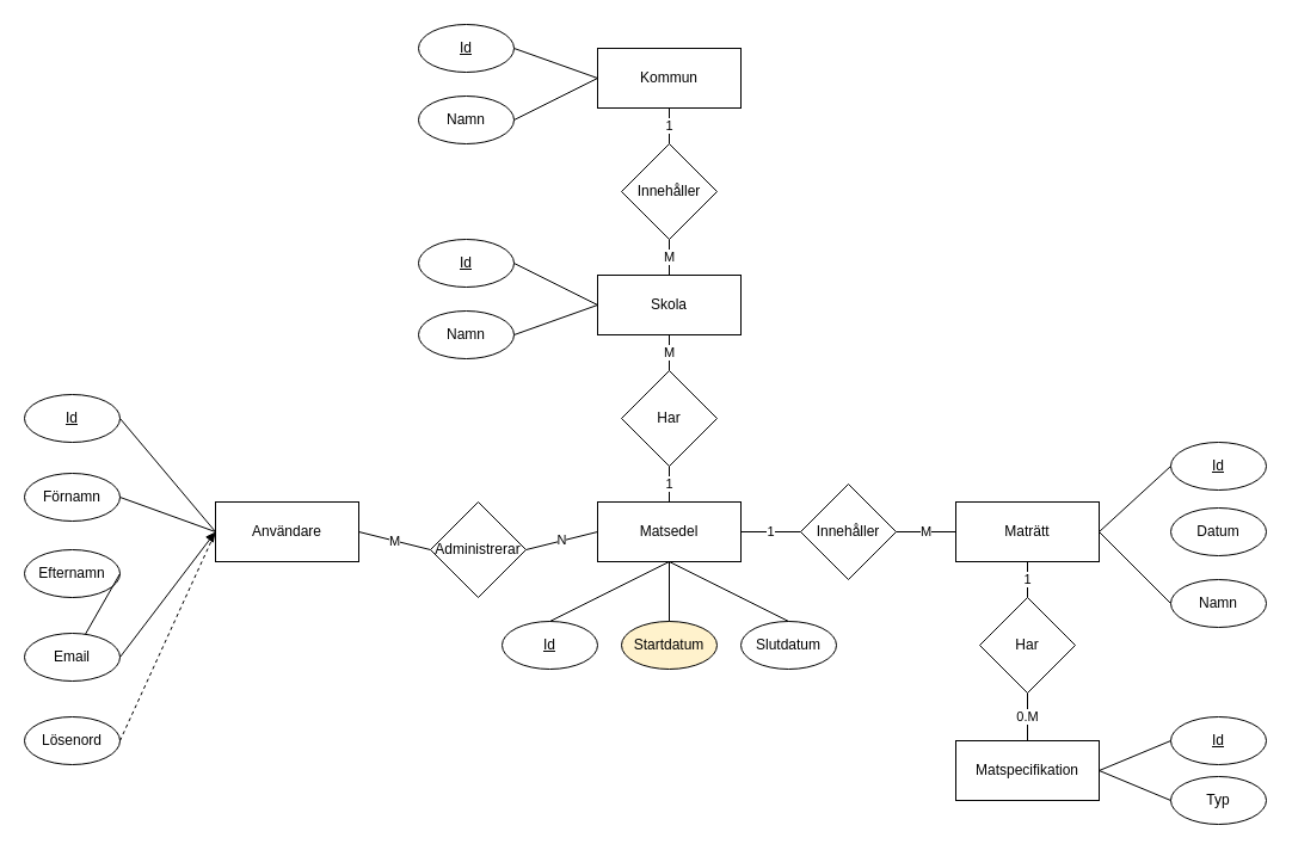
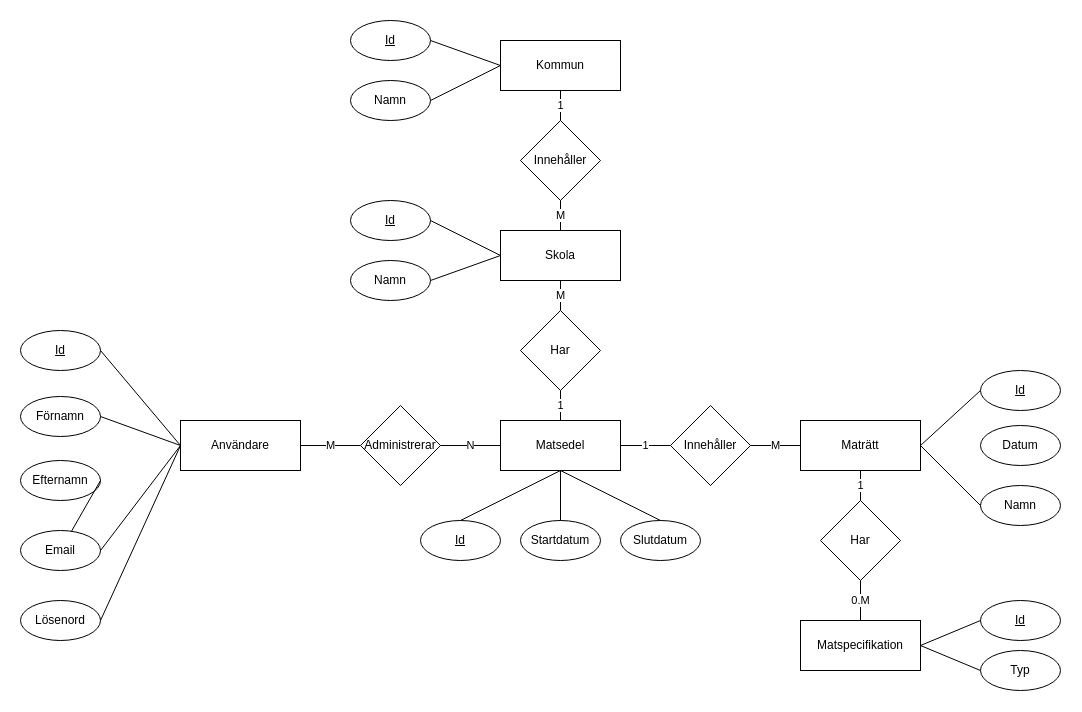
  <mxCell id="0" />
  <mxCell id="1" parent="0" />
  <mxCell id="2" value="Matsedel" style="rounded=0;whiteSpace=wrap;html=1;" vertex="1" parent="1"><mxGeometry x="500" y="420" width="120" height="50" as="geometry" /></mxCell>
  <mxCell id="3" value="Maträtt" style="rounded=0;whiteSpace=wrap;html=1;" vertex="1" parent="1"><mxGeometry x="800" y="420" width="120" height="50" as="geometry" /></mxCell>
  <mxCell id="4" value="Matspecifikation" style="rounded=0;whiteSpace=wrap;html=1;" vertex="1" parent="1"><mxGeometry x="800" y="620" width="120" height="50" as="geometry" /></mxCell>
  <mxCell id="5" value="Skola" style="rounded=0;whiteSpace=wrap;html=1;" vertex="1" parent="1"><mxGeometry x="500" width="120" height="50" as="geometry" y="230" /></mxCell>
  <mxCell id="6" value="Kommun" style="rounded=0;whiteSpace=wrap;html=1;" vertex="1" parent="1"><mxGeometry x="500" y="40" width="120" height="50" as="geometry" /></mxCell>
  <mxCell id="7" value="Användare" style="rounded=0;whiteSpace=wrap;html=1;" vertex="1" parent="1"><mxGeometry x="180" y="420" width="120" height="50" as="geometry" /></mxCell>
  <mxCell id="8" value="Innehåller" style="rhombus;whiteSpace=wrap;html=1;" vertex="1" parent="1"><mxGeometry x="670" y="405" width="80" height="80" as="geometry" /></mxCell>
  <mxCell id="9" value="1" style="endArrow=none;html=1;exitX=0;exitY=0.5;exitDx=0;exitDy=0;entryX=1;entryY=0.5;entryDx=0;entryDy=0;" edge="1" parent="1" source="8" target="2"><mxGeometry width="50" height="50" relative="1" as="geometry"><mxPoint x="530" y="500" as="sourcePoint" /><mxPoint x="580" y="450" as="targetPoint" /></mxGeometry></mxCell>
  <mxCell id="10" value="M" style="endArrow=none;html=1;exitX=1;exitY=0.5;exitDx=0;exitDy=0;entryX=0;entryY=0.5;entryDx=0;entryDy=0;" edge="1" parent="1" source="8" target="3"><mxGeometry width="50" height="50" relative="1" as="geometry"><mxPoint x="530" y="500" as="sourcePoint" /><mxPoint x="580" y="450" as="targetPoint" /></mxGeometry></mxCell>
  <mxCell id="11" value="Har" style="rhombus;whiteSpace=wrap;html=1;" vertex="1" parent="1"><mxGeometry x="520" y="310" width="80" height="80" as="geometry" /></mxCell>
  <mxCell id="12" value="1" style="endArrow=none;html=1;exitX=0.5;exitY=1;exitDx=0;exitDy=0;entryX=0.5;entryY=0;entryDx=0;entryDy=0;" edge="1" parent="1" source="11" target="2"><mxGeometry width="50" height="50" relative="1" as="geometry"><mxPoint x="530" y="640" as="sourcePoint" /><mxPoint x="556" y="472" as="targetPoint" /></mxGeometry></mxCell>
  <mxCell id="13" value="Innehåller" style="rhombus;whiteSpace=wrap;html=1;" vertex="1" parent="1"><mxGeometry x="520" y="120" width="80" height="80" as="geometry" /></mxCell>
  <mxCell id="14" value="1" style="endArrow=none;html=1;" edge="1" parent="1" target="6"><mxGeometry width="50" height="50" relative="1" as="geometry"><mxPoint x="560" y="120" as="sourcePoint" /><mxPoint x="560" y="820" as="targetPoint" /></mxGeometry></mxCell>
  <mxCell id="15" value="M" style="endArrow=none;html=1;exitX=0.5;exitY=0;exitDx=0;exitDy=0;" edge="1" parent="1" source="5"><mxGeometry width="50" height="50" relative="1" as="geometry"><mxPoint x="530" y="880" as="sourcePoint" /><mxPoint x="560" y="200" as="targetPoint" /></mxGeometry></mxCell>
- <mxCell id="16" value="Administrerar" style="rhombus;whiteSpace=wrap;html=1;" vertex="1" parent="1"><mxGeometry x="360" y="420" width="80" height="80" as="geometry" /></mxCell>
+ <mxCell id="16" value="Administrerar" style="rhombus;whiteSpace=wrap;html=1;" vertex="1" parent="1"><mxGeometry x="360" y="405" width="80" height="80" as="geometry" /></mxCell>
  <mxCell id="17" value="M" style="endArrow=none;html=1;exitX=1;exitY=0.5;exitDx=0;exitDy=0;entryX=0;entryY=0.5;entryDx=0;entryDy=0;" edge="1" parent="1" source="7" target="16"><mxGeometry width="50" height="50" relative="1" as="geometry"><mxPoint x="530" y="550" as="sourcePoint" /><mxPoint x="580" y="500" as="targetPoint" /></mxGeometry></mxCell>
  <mxCell id="18" value="N" style="endArrow=none;html=1;entryX=0;entryY=0.5;entryDx=0;entryDy=0;exitX=1;exitY=0.5;exitDx=0;exitDy=0;" edge="1" parent="1" source="16" target="2"><mxGeometry width="50" height="50" relative="1" as="geometry"><mxPoint x="530" y="560" as="sourcePoint" /><mxPoint x="580" y="510" as="targetPoint" /></mxGeometry></mxCell>
  <mxCell id="19" value="Har" style="rhombus;whiteSpace=wrap;html=1;" vertex="1" parent="1"><mxGeometry x="820" y="500" width="80" height="80" as="geometry" /></mxCell>
  <mxCell id="20" value="1" style="endArrow=none;html=1;exitX=0.5;exitY=0;exitDx=0;exitDy=0;entryX=0.5;entryY=1;entryDx=0;entryDy=0;" edge="1" parent="1" source="19"><mxGeometry width="50" height="50" relative="1" as="geometry"><mxPoint x="830" y="640" as="sourcePoint" /><mxPoint x="860" y="470" as="targetPoint" /></mxGeometry></mxCell>
  <mxCell id="21" value="M" style="endArrow=none;html=1;exitX=0.5;exitY=0;exitDx=0;exitDy=0;entryX=0.5;entryY=1;entryDx=0;entryDy=0;" edge="1" parent="1" source="11" target="5"><mxGeometry width="50" height="50" relative="1" as="geometry"><mxPoint x="570" y="250" as="sourcePoint" /><mxPoint x="570" y="210" as="targetPoint" /></mxGeometry></mxCell>
  <mxCell id="22" value="&lt;u&gt;Id&lt;/u&gt;" style="ellipse;whiteSpace=wrap;html=1;" vertex="1" parent="1"><mxGeometry x="350" y="20" width="80" height="40" as="geometry" /></mxCell>
  <mxCell id="23" value="" style="endArrow=none;html=1;entryX=1;entryY=0.5;entryDx=0;entryDy=0;exitX=0;exitY=0.5;exitDx=0;exitDy=0;" edge="1" parent="1" source="6" target="22"><mxGeometry width="50" height="50" relative="1" as="geometry"><mxPoint x="520" y="380" as="sourcePoint" /><mxPoint x="570" y="330" as="targetPoint" /></mxGeometry></mxCell>
  <mxCell id="24" value="Namn" style="ellipse;whiteSpace=wrap;html=1;" vertex="1" parent="1"><mxGeometry x="350" y="80" width="80" height="40" as="geometry" /></mxCell>
  <mxCell id="25" value="" style="endArrow=none;html=1;entryX=0;entryY=0.5;entryDx=0;entryDy=0;exitX=1;exitY=0.5;exitDx=0;exitDy=0;" edge="1" parent="1" source="24" target="6"><mxGeometry width="50" height="50" relative="1" as="geometry"><mxPoint x="630" y="75" as="sourcePoint" /><mxPoint x="690" y="75" as="targetPoint" /></mxGeometry></mxCell>
  <mxCell id="26" value="&lt;u&gt;Id&lt;/u&gt;" style="ellipse;whiteSpace=wrap;html=1;" vertex="1" parent="1"><mxGeometry x="350" y="200" width="80" height="40" as="geometry" /></mxCell>
  <mxCell id="27" value="" style="endArrow=none;html=1;entryX=1;entryY=0.5;entryDx=0;entryDy=0;" edge="1" parent="1" target="26"><mxGeometry width="50" height="50" relative="1" as="geometry"><mxPoint x="500" y="255" as="sourcePoint" /><mxPoint x="570" y="520" as="targetPoint" /></mxGeometry></mxCell>
  <mxCell id="28" value="Namn" style="ellipse;whiteSpace=wrap;html=1;" vertex="1" parent="1"><mxGeometry x="350" y="260" width="80" height="40" as="geometry" /></mxCell>
  <mxCell id="29" value="" style="endArrow=none;html=1;entryX=0;entryY=0.5;entryDx=0;entryDy=0;exitX=1;exitY=0.5;exitDx=0;exitDy=0;" edge="1" parent="1" source="28"><mxGeometry width="50" height="50" relative="1" as="geometry"><mxPoint x="630" y="265" as="sourcePoint" /><mxPoint x="500" y="255" as="targetPoint" /></mxGeometry></mxCell>
  <mxCell id="30" value="&lt;u&gt;Id&lt;/u&gt;" style="ellipse;whiteSpace=wrap;html=1;" vertex="1" parent="1"><mxGeometry x="20" y="330" width="80" height="40" as="geometry" /></mxCell>
  <mxCell id="31" value="Förnamn" style="ellipse;whiteSpace=wrap;html=1;" vertex="1" parent="1"><mxGeometry x="20" y="396" width="80" height="40" as="geometry" /></mxCell>
  <mxCell id="32" value="Efternamn" style="ellipse;whiteSpace=wrap;html=1;" vertex="1" parent="1"><mxGeometry x="20" y="460" width="80" height="40" as="geometry" /></mxCell>
  <mxCell id="33" value="Email" style="ellipse;whiteSpace=wrap;html=1;" vertex="1" parent="1"><mxGeometry x="20" y="530" width="80" height="40" as="geometry" /></mxCell>
  <mxCell id="34" value="Lösenord" style="ellipse;whiteSpace=wrap;html=1;" vertex="1" parent="1"><mxGeometry x="20" y="600" width="80" height="40" as="geometry" /></mxCell>
  <mxCell id="35" value="" style="endArrow=none;html=1;exitX=1;exitY=0.5;exitDx=0;exitDy=0;entryX=0;entryY=0.5;entryDx=0;entryDy=0;" edge="1" parent="1" source="30" target="7"><mxGeometry width="50" height="50" relative="1" as="geometry"><mxPoint x="520" y="530" as="sourcePoint" /><mxPoint x="570" y="480" as="targetPoint" /></mxGeometry></mxCell>
  <mxCell id="36" value="" style="endArrow=none;html=1;exitX=1;exitY=0.5;exitDx=0;exitDy=0;entryX=0;entryY=0.5;entryDx=0;entryDy=0;" edge="1" parent="1" source="31" target="7"><mxGeometry width="50" height="50" relative="1" as="geometry"><mxPoint x="520" y="530" as="sourcePoint" /><mxPoint x="570" y="480" as="targetPoint" /></mxGeometry></mxCell>
  <mxCell id="37" value="" style="endArrow=none;html=1;exitX=1;exitY=0.5;exitDx=0;exitDy=0;" edge="1" parent="1" source="32" target="33"><mxGeometry width="50" height="50" relative="1" as="geometry"><mxPoint x="520" y="530" as="sourcePoint" /><mxPoint x="570" y="480" as="targetPoint" /></mxGeometry></mxCell>
- <mxCell id="38" value="" style="endArrow=block;html=1;exitX=1;exitY=0.5;exitDx=0;exitDy=0;entryX=0;entryY=0.5;entryDx=0;entryDy=0;" edge="1" parent="1" source="33" target="7"><mxGeometry width="50" height="50" relative="1" as="geometry"><mxPoint x="520" y="530" as="sourcePoint" /><mxPoint x="180" y="450" as="targetPoint" /></mxGeometry></mxCell>
- <mxCell id="39" value="" style="endArrow=none;html=1;exitX=1;exitY=0.5;exitDx=0;exitDy=0;entryX=0;entryY=0.5;entryDx=0;entryDy=0;dashed=1;" edge="1" parent="1" source="34" target="7"><mxGeometry width="50" height="50" relative="1" as="geometry"><mxPoint x="520" y="530" as="sourcePoint" /><mxPoint x="570" y="480" as="targetPoint" /></mxGeometry></mxCell>
+ <mxCell id="38" value="" style="endArrow=none;html=1;exitX=1;exitY=0.5;exitDx=0;exitDy=0;entryX=0;entryY=0.5;entryDx=0;entryDy=0;" edge="1" parent="1" source="33" target="7"><mxGeometry width="50" height="50" relative="1" as="geometry"><mxPoint x="520" y="530" as="sourcePoint" /><mxPoint x="180" y="450" as="targetPoint" /></mxGeometry></mxCell>
+ <mxCell id="39" value="" style="endArrow=none;html=1;exitX=1;exitY=0.5;exitDx=0;exitDy=0;entryX=0;entryY=0.5;entryDx=0;entryDy=0;" edge="1" parent="1" source="34" target="7"><mxGeometry width="50" height="50" relative="1" as="geometry"><mxPoint x="520" y="530" as="sourcePoint" /><mxPoint x="570" y="480" as="targetPoint" /></mxGeometry></mxCell>
  <mxCell id="40" value="&lt;u&gt;Id&lt;/u&gt;" style="ellipse;whiteSpace=wrap;html=1;" vertex="1" parent="1"><mxGeometry x="420" y="520" width="80" height="40" as="geometry" /></mxCell>
  <mxCell id="41" value="" style="endArrow=none;html=1;exitX=0.5;exitY=0;exitDx=0;exitDy=0;entryX=0.5;entryY=1;entryDx=0;entryDy=0;" edge="1" parent="1" source="40" target="2"><mxGeometry width="50" height="50" relative="1" as="geometry"><mxPoint x="500" y="530" as="sourcePoint" /><mxPoint x="550" y="480" as="targetPoint" /></mxGeometry></mxCell>
- <mxCell id="42" value="Startdatum" style="ellipse;whiteSpace=wrap;html=1;fillColor=#fff2cc;" vertex="1" parent="1"><mxGeometry x="520" y="520" width="80" height="40" as="geometry" /></mxCell>
+ <mxCell id="42" value="Startdatum" style="ellipse;whiteSpace=wrap;html=1;" vertex="1" parent="1"><mxGeometry x="520" y="520" width="80" height="40" as="geometry" /></mxCell>
  <mxCell id="43" value="Slutdatum" style="ellipse;whiteSpace=wrap;html=1;" vertex="1" parent="1"><mxGeometry x="620" y="520" width="80" height="40" as="geometry" /></mxCell>
  <mxCell id="44" value="" style="endArrow=none;html=1;exitX=0.5;exitY=0;exitDx=0;exitDy=0;entryX=0.5;entryY=1;entryDx=0;entryDy=0;" edge="1" parent="1" source="42" target="2"><mxGeometry width="50" height="50" relative="1" as="geometry"><mxPoint x="500" y="530" as="sourcePoint" /><mxPoint x="550" y="480" as="targetPoint" /></mxGeometry></mxCell>
  <mxCell id="45" value="" style="endArrow=none;html=1;exitX=0.5;exitY=0;exitDx=0;exitDy=0;entryX=0.5;entryY=1;entryDx=0;entryDy=0;" edge="1" parent="1" source="43" target="2"><mxGeometry width="50" height="50" relative="1" as="geometry"><mxPoint x="500" y="530" as="sourcePoint" /><mxPoint x="550" y="480" as="targetPoint" /></mxGeometry></mxCell>
  <mxCell id="46" value="&lt;u&gt;Id&lt;/u&gt;" style="ellipse;whiteSpace=wrap;html=1;" vertex="1" parent="1"><mxGeometry x="980" y="370" width="80" height="40" as="geometry" /></mxCell>
  <mxCell id="47" value="Datum" style="ellipse;whiteSpace=wrap;html=1;" vertex="1" parent="1"><mxGeometry x="980" y="425" width="80" height="40" as="geometry" /></mxCell>
  <mxCell id="48" value="Namn" style="ellipse;whiteSpace=wrap;html=1;" vertex="1" parent="1"><mxGeometry x="980" y="485" width="80" height="40" as="geometry" /></mxCell>
  <mxCell id="49" value="" style="endArrow=none;html=1;entryX=0;entryY=0.5;entryDx=0;entryDy=0;exitX=1;exitY=0.5;exitDx=0;exitDy=0;" edge="1" parent="1" source="3" target="46"><mxGeometry width="50" height="50" relative="1" as="geometry"><mxPoint x="630" y="530" as="sourcePoint" /><mxPoint x="680" y="480" as="targetPoint" /></mxGeometry></mxCell>
  <mxCell id="50" value="" style="endArrow=none;html=1;entryX=0;entryY=0.5;entryDx=0;entryDy=0;exitX=1;exitY=0.5;exitDx=0;exitDy=0;" edge="1" parent="1" source="3" target="48"><mxGeometry width="50" height="50" relative="1" as="geometry"><mxPoint x="630" y="530" as="sourcePoint" /><mxPoint x="680" y="480" as="targetPoint" /></mxGeometry></mxCell>
  <mxCell id="51" value="&lt;u&gt;Id&lt;/u&gt;" style="ellipse;whiteSpace=wrap;html=1;" vertex="1" parent="1"><mxGeometry x="980" y="600" width="80" height="40" as="geometry" /></mxCell>
  <mxCell id="52" value="Typ" style="ellipse;whiteSpace=wrap;html=1;" vertex="1" parent="1"><mxGeometry x="980" y="650" width="80" height="40" as="geometry" /></mxCell>
  <mxCell id="53" value="" style="endArrow=none;html=1;entryX=0;entryY=0.5;entryDx=0;entryDy=0;exitX=1;exitY=0.5;exitDx=0;exitDy=0;" edge="1" parent="1" source="4" target="51"><mxGeometry width="50" height="50" relative="1" as="geometry"><mxPoint x="690" y="630" as="sourcePoint" /><mxPoint x="740" y="580" as="targetPoint" /></mxGeometry></mxCell>
  <mxCell id="54" value="" style="endArrow=none;html=1;entryX=0;entryY=0.5;entryDx=0;entryDy=0;exitX=1;exitY=0.5;exitDx=0;exitDy=0;" edge="1" parent="1" source="4" target="52"><mxGeometry width="50" height="50" relative="1" as="geometry"><mxPoint x="690" y="630" as="sourcePoint" /><mxPoint x="740" y="580" as="targetPoint" /></mxGeometry></mxCell>
  <mxCell id="55" value="0.M" style="endArrow=none;html=1;entryX=0.5;entryY=1;entryDx=0;entryDy=0;exitX=0.5;exitY=0;exitDx=0;exitDy=0;" edge="1" parent="1" source="4" target="19"><mxGeometry width="50" height="50" relative="1" as="geometry"><mxPoint x="520" y="390" as="sourcePoint" /><mxPoint x="570" y="340" as="targetPoint" /></mxGeometry></mxCell>
